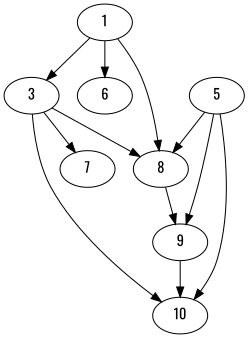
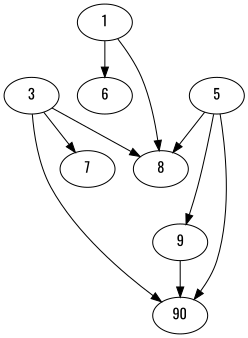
  digraph {
    fontname=Oswald
    node [fontname=Oswald]
    edge [Weight=6 fontname=Oswald]
    1
    3
    6
    8
-   10
+   10 [label=90]
    7
    9
    5
-   1 -> 3 [Weight=4]
    1 -> 6 [Weight=5]
    1 -> 8 [Weight=10]
    3 -> 8 [Weight=8]
    3 -> 10 [Weight=2]
    3 -> 7 [Weight=5]
-   8 -> 9
    9 -> 10
    5 -> 8
    5 -> 10 [Weight=2]
    5 -> 9 [Weight=10]
  }
